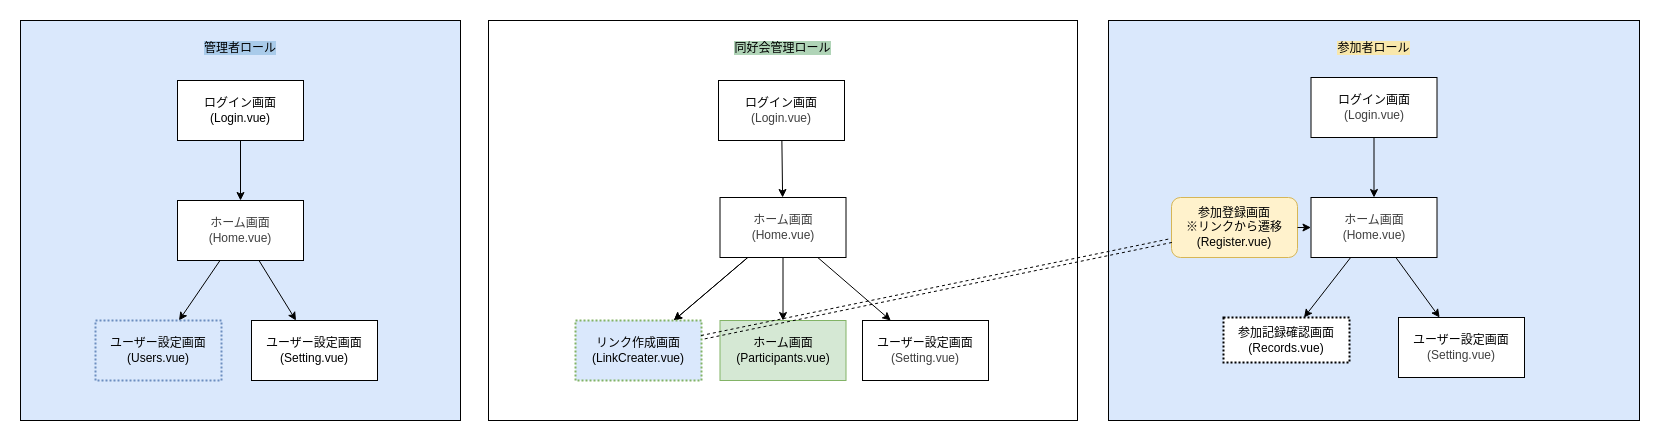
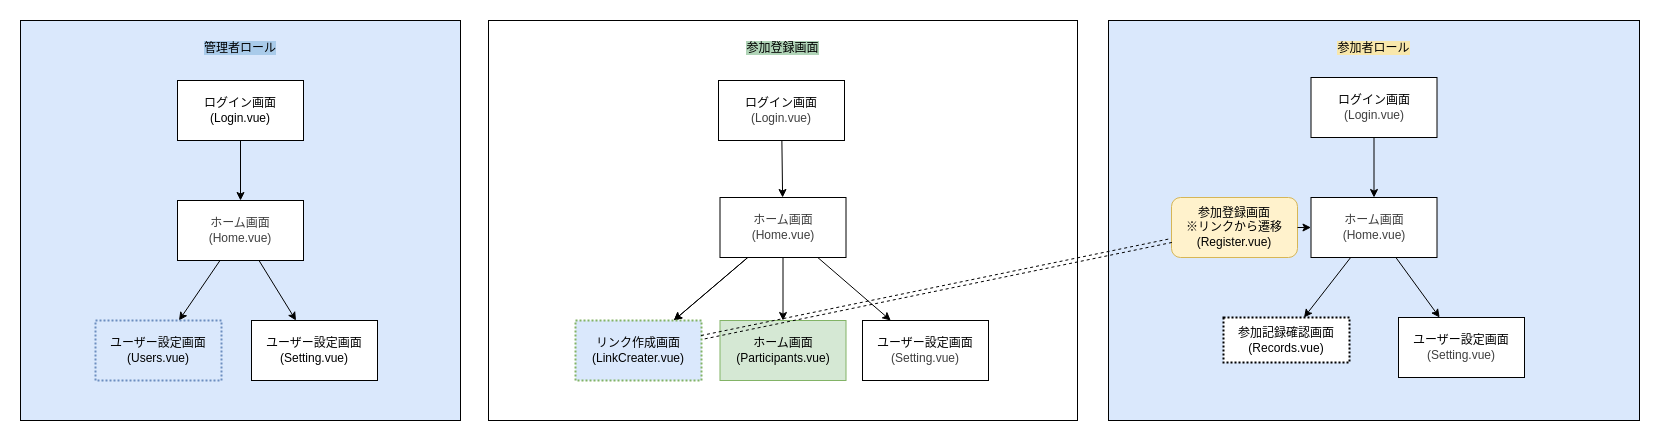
  <mxCell id="0" />
  <mxCell id="1" parent="0" />
- <mxCell id="2" value="&lt;div&gt;&lt;br&gt;&lt;/div&gt;&lt;span style=&quot;background-color: light-dark(rgb(176, 212, 183), rgb(237, 237, 237));&quot;&gt;同好会管理ロール&lt;/span&gt;" style="rounded=0;whiteSpace=wrap;html=1;verticalAlign=top;" parent="1" vertex="1"><mxGeometry x="488" y="20" width="589" height="400" as="geometry" /></mxCell>
+ <mxCell id="2" value="&lt;div&gt;&lt;br&gt;&lt;/div&gt;&lt;span style=&quot;background-color: light-dark(rgb(176, 212, 183), rgb(237, 237, 237));&quot;&gt;参加登録画面&lt;/span&gt;" style="rounded=0;whiteSpace=wrap;html=1;verticalAlign=top;" parent="1" vertex="1"><mxGeometry x="488" y="20" width="589" height="400" as="geometry" /></mxCell>
  <mxCell id="3" value="" style="edgeStyle=none;html=1;" parent="1" source="4" target="9" edge="1"><mxGeometry relative="1" as="geometry" /></mxCell>
  <mxCell id="4" value="ログイン画面&lt;div&gt;&lt;span style=&quot;color: rgb(63, 63, 63);&quot;&gt;(Login.vue)&lt;/span&gt;&lt;/div&gt;" style="rounded=0;whiteSpace=wrap;html=1;" parent="1" vertex="1"><mxGeometry x="718" y="80" width="126" height="60" as="geometry" /></mxCell>
  <mxCell id="5" value="" style="edgeStyle=none;html=1;" parent="1" source="9" target="11" edge="1"><mxGeometry relative="1" as="geometry" /></mxCell>
  <mxCell id="6" value="" style="edgeStyle=none;html=1;" parent="1" source="9" target="11" edge="1"><mxGeometry relative="1" as="geometry" /></mxCell>
  <mxCell id="7" style="edgeStyle=none;html=1;" parent="1" source="9" target="10" edge="1"><mxGeometry relative="1" as="geometry" /></mxCell>
  <mxCell id="8" style="edgeStyle=none;html=1;" parent="1" source="9" target="19" edge="1"><mxGeometry relative="1" as="geometry" /></mxCell>
  <mxCell id="9" value="&lt;span style=&quot;color: rgb(63, 63, 63);&quot;&gt;ホーム画面&lt;/span&gt;&lt;div&gt;&lt;span style=&quot;color: rgb(63, 63, 63);&quot;&gt;(Home.vue)&lt;/span&gt;&lt;/div&gt;" style="rounded=0;whiteSpace=wrap;html=1;" parent="1" vertex="1"><mxGeometry x="719.5" y="197" width="126" height="60" as="geometry" /></mxCell>
  <mxCell id="10" value="&lt;div&gt;&lt;span style=&quot;background-color: transparent;&quot;&gt;ホーム画面&lt;br&gt;(Participants.vue&lt;/span&gt;&lt;span style=&quot;background-color: transparent;&quot;&gt;)&lt;/span&gt;&lt;/div&gt;" style="rounded=0;whiteSpace=wrap;html=1;fillColor=#d5e8d4;strokeColor=#82b366;" parent="1" vertex="1"><mxGeometry x="719.5" y="320" width="126" height="60" as="geometry" /></mxCell>
  <mxCell id="11" value="リンク作成画面&lt;br&gt;(LinkCreater.vue)" style="rounded=0;whiteSpace=wrap;html=1;fillColor=#dae8fc;strokeColor=#82b366;dashed=1;dashPattern=1 1;strokeWidth=2;" parent="1" vertex="1"><mxGeometry x="575" y="320" width="126" height="60" as="geometry" /></mxCell>
  <mxCell id="12" value="&lt;div&gt;&lt;br&gt;&lt;/div&gt;&lt;span style=&quot;background-color: light-dark(rgb(248, 231, 171), rgb(237, 237, 237));&quot;&gt;参加者ロール&lt;/span&gt;" style="rounded=0;whiteSpace=wrap;html=1;verticalAlign=top;fillColor=#dae8fc;" parent="1" vertex="1"><mxGeometry x="1108" y="20" width="531" height="400" as="geometry" /></mxCell>
  <mxCell id="13" value="" style="edgeStyle=none;html=1;" parent="1" source="14" target="17" edge="1"><mxGeometry relative="1" as="geometry" /></mxCell>
  <mxCell id="14" value="ログイン画面&lt;div&gt;&lt;span style=&quot;color: rgb(63, 63, 63);&quot;&gt;(Login.vue)&lt;/span&gt;&lt;/div&gt;" style="rounded=0;whiteSpace=wrap;html=1;" parent="1" vertex="1"><mxGeometry x="1310.5" y="77" width="126" height="60" as="geometry" /></mxCell>
  <mxCell id="15" style="edgeStyle=none;html=1;" parent="1" source="17" target="18" edge="1"><mxGeometry relative="1" as="geometry" /></mxCell>
  <mxCell id="16" value="" style="edgeStyle=none;html=1;" parent="1" source="17" target="30" edge="1"><mxGeometry relative="1" as="geometry" /></mxCell>
  <mxCell id="17" value="&lt;span style=&quot;color: rgb(63, 63, 63);&quot;&gt;ホーム画面&lt;/span&gt;&lt;div&gt;&lt;span style=&quot;color: rgb(63, 63, 63);&quot;&gt;&lt;span style=&quot;color: rgb(63, 63, 63);&quot;&gt;(Home.vue)&lt;/span&gt;&lt;/span&gt;&lt;/div&gt;" style="rounded=0;whiteSpace=wrap;html=1;" parent="1" vertex="1"><mxGeometry x="1310.5" y="197" width="126" height="60" as="geometry" /></mxCell>
  <mxCell id="18" value="&lt;div&gt;&lt;span style=&quot;background-color: transparent;&quot;&gt;ユーザー設定画面&lt;/span&gt;&lt;/div&gt;&lt;div&gt;&lt;span style=&quot;color: rgb(63, 63, 63);&quot;&gt;(Setting.vue)&lt;/span&gt;&lt;span style=&quot;background-color: transparent;&quot;&gt;&lt;/span&gt;&lt;/div&gt;" style="rounded=0;whiteSpace=wrap;html=1;" parent="1" vertex="1"><mxGeometry x="1398" y="317" width="126" height="60" as="geometry" /></mxCell>
  <mxCell id="19" value="ユーザー設定画面&lt;div&gt;&lt;span style=&quot;color: rgb(63, 63, 63);&quot;&gt;(Setting.vue)&lt;/span&gt;&lt;/div&gt;" style="rounded=0;whiteSpace=wrap;html=1;" parent="1" vertex="1"><mxGeometry x="862" y="320" width="126" height="60" as="geometry" /></mxCell>
  <mxCell id="20" value="&lt;div&gt;&lt;br&gt;&lt;/div&gt;&lt;span style=&quot;background-color: light-dark(rgb(169, 203, 234), rgb(237, 237, 237));&quot;&gt;管理者ロール&lt;/span&gt;" style="rounded=0;whiteSpace=wrap;html=1;verticalAlign=top;fillColor=#dae8fc;" parent="1" vertex="1"><mxGeometry x="20" y="20" width="440" height="400" as="geometry" /></mxCell>
  <mxCell id="21" value="" style="edgeStyle=none;html=1;" parent="1" source="22" target="25" edge="1"><mxGeometry relative="1" as="geometry" /></mxCell>
  <mxCell id="22" value="ログイン画面&lt;div&gt;(Login.vue)&lt;/div&gt;" style="rounded=0;whiteSpace=wrap;html=1;" parent="1" vertex="1"><mxGeometry x="177" y="80" width="126" height="60" as="geometry" /></mxCell>
  <mxCell id="23" style="edgeStyle=none;html=1;" parent="1" source="25" target="26" edge="1"><mxGeometry relative="1" as="geometry" /></mxCell>
  <mxCell id="24" value="" style="edgeStyle=none;html=1;" parent="1" source="25" target="31" edge="1"><mxGeometry relative="1" as="geometry" /></mxCell>
  <mxCell id="25" value="&lt;span style=&quot;color: rgb(63, 63, 63);&quot;&gt;ホーム画面&lt;br&gt;(Home.vue)&lt;/span&gt;" style="rounded=0;whiteSpace=wrap;html=1;" parent="1" vertex="1"><mxGeometry x="177" y="200" width="126" height="60" as="geometry" /></mxCell>
  <mxCell id="26" value="&lt;div&gt;&lt;span style=&quot;background-color: transparent;&quot;&gt;ユーザー設定画面&lt;br&gt;(Setting.vue)&lt;/span&gt;&lt;/div&gt;" style="rounded=0;whiteSpace=wrap;html=1;" parent="1" vertex="1"><mxGeometry x="251" y="320" width="126" height="60" as="geometry" /></mxCell>
  <mxCell id="27" value="参加登録画面&lt;div&gt;※リンクから遷移&lt;br&gt;&lt;span style=&quot;color: rgb(0, 0, 0);&quot;&gt;(Register.vue)&lt;/span&gt;&lt;/div&gt;" style="whiteSpace=wrap;html=1;fillColor=#fff2cc;strokeColor=#d6b656;rounded=1;" parent="1" vertex="1"><mxGeometry x="1171" y="197" width="126" height="60" as="geometry" /></mxCell>
  <mxCell id="28" style="edgeStyle=none;html=1;shape=link;dashed=1;" parent="1" source="11" target="27" edge="1"><mxGeometry relative="1" as="geometry" /></mxCell>
  <mxCell id="29" style="edgeStyle=none;html=1;entryX=0;entryY=0.5;entryDx=0;entryDy=0;" parent="1" source="27" target="17" edge="1"><mxGeometry relative="1" as="geometry" /></mxCell>
  <mxCell id="30" value="&lt;div&gt;&lt;span style=&quot;background-color: transparent;&quot;&gt;参加記録確認画面&lt;br&gt;(Records.vue)&lt;/span&gt;&lt;/div&gt;" style="rounded=0;whiteSpace=wrap;html=1;dashed=1;strokeWidth=2;dashPattern=1 1;" parent="1" vertex="1"><mxGeometry x="1223" y="317" width="126" height="45" as="geometry" /></mxCell>
  <mxCell id="31" value="&lt;div&gt;&lt;span style=&quot;background-color: transparent;&quot;&gt;ユーザー設定画面&lt;br&gt;(Users.vue)&lt;/span&gt;&lt;/div&gt;" style="rounded=0;whiteSpace=wrap;html=1;fillColor=#dae8fc;strokeColor=#6c8ebf;dashed=1;dashPattern=1 1;strokeWidth=2;" parent="1" vertex="1"><mxGeometry x="95" y="320" width="126" height="60" as="geometry" /></mxCell>
